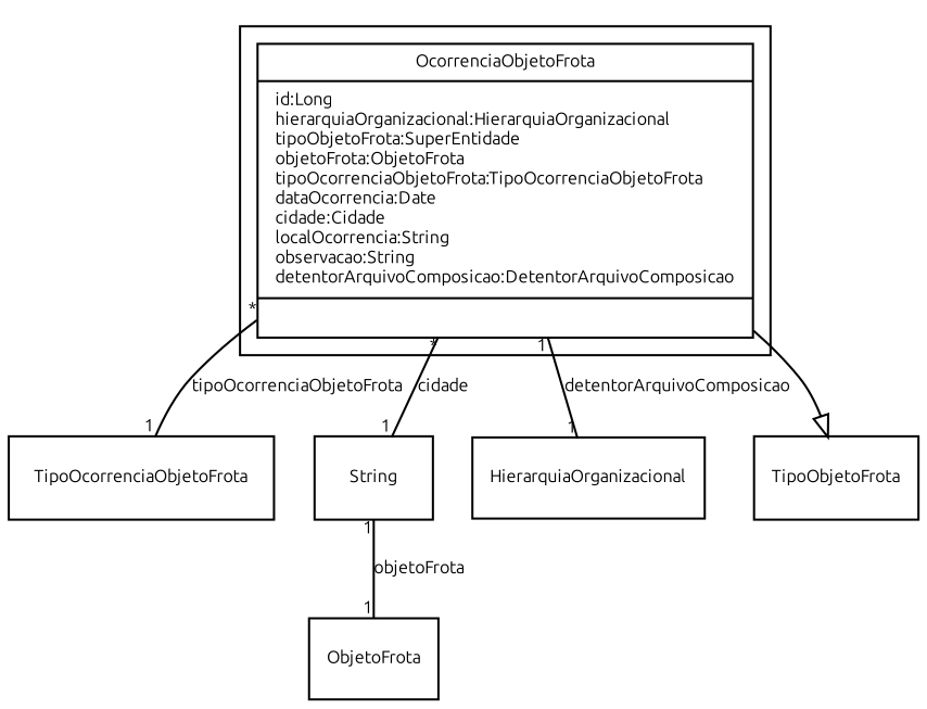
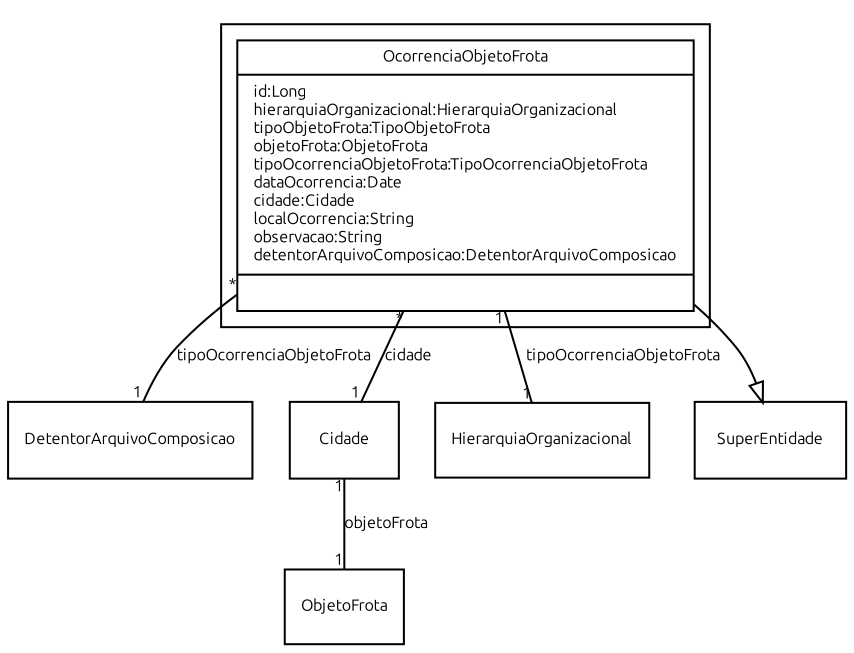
  digraph {
    fontname=Ubuntu
    fontsize=8
    node [fontname=Ubuntu fontsize=8 shape=record]
    edge [arrowhead=none fontname=Ubuntu fontsize=8 headlabel=1 taillabel="*"]
-   n1 [label="{OcorrenciaObjetoFrota|id:Long\lhierarquiaOrganizacional:HierarquiaOrganizacional\ltipoObjetoFrota:SuperEntidade\lobjetoFrota:ObjetoFrota\ltipoOcorrenciaObjetoFrota:TipoOcorrenciaObjetoFrota\ldataOcorrencia:Date\lcidade:Cidade\llocalOcorrencia:String\lobservacao:String\ldetentorArquivoComposicao:DetentorArquivoComposicao\l|\l}"]
-   TipoOcorrenciaObjetoFrota
-   Cidade [label=String]
+   n1 [label="{OcorrenciaObjetoFrota|id:Long\lhierarquiaOrganizacional:HierarquiaOrganizacional\ltipoObjetoFrota:TipoObjetoFrota\lobjetoFrota:ObjetoFrota\ltipoOcorrenciaObjetoFrota:TipoOcorrenciaObjetoFrota\ldataOcorrencia:Date\lcidade:Cidade\llocalOcorrencia:String\lobservacao:String\ldetentorArquivoComposicao:DetentorArquivoComposicao\l|\l}"]
+   TipoOcorrenciaObjetoFrota [label=DetentorArquivoComposicao]
+   Cidade
    n4 [label=HierarquiaOrganizacional]
-   SuperEntidade [label=TipoObjetoFrota]
+   SuperEntidade
    ObjetoFrota
    subgraph cluster_1 {
      n1
    }
    n1 -> TipoOcorrenciaObjetoFrota [label=tipoOcorrenciaObjetoFrota]
    n1 -> Cidade [label=cidade]
-   n1 -> n4 [label=detentorArquivoComposicao taillabel=1]
+   n1 -> n4 [label=tipoOcorrenciaObjetoFrota taillabel=1]
    n1 -> SuperEntidade [arrowhead=empty headlabel="" taillabel=""]
    Cidade -> ObjetoFrota [label=objetoFrota taillabel=1]
  }
